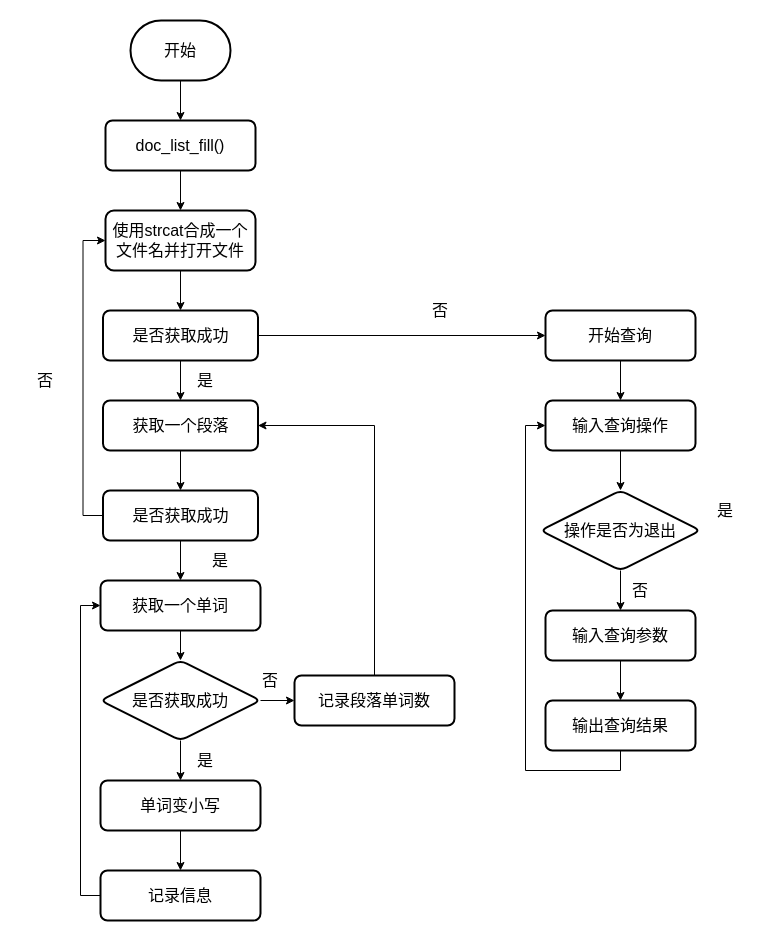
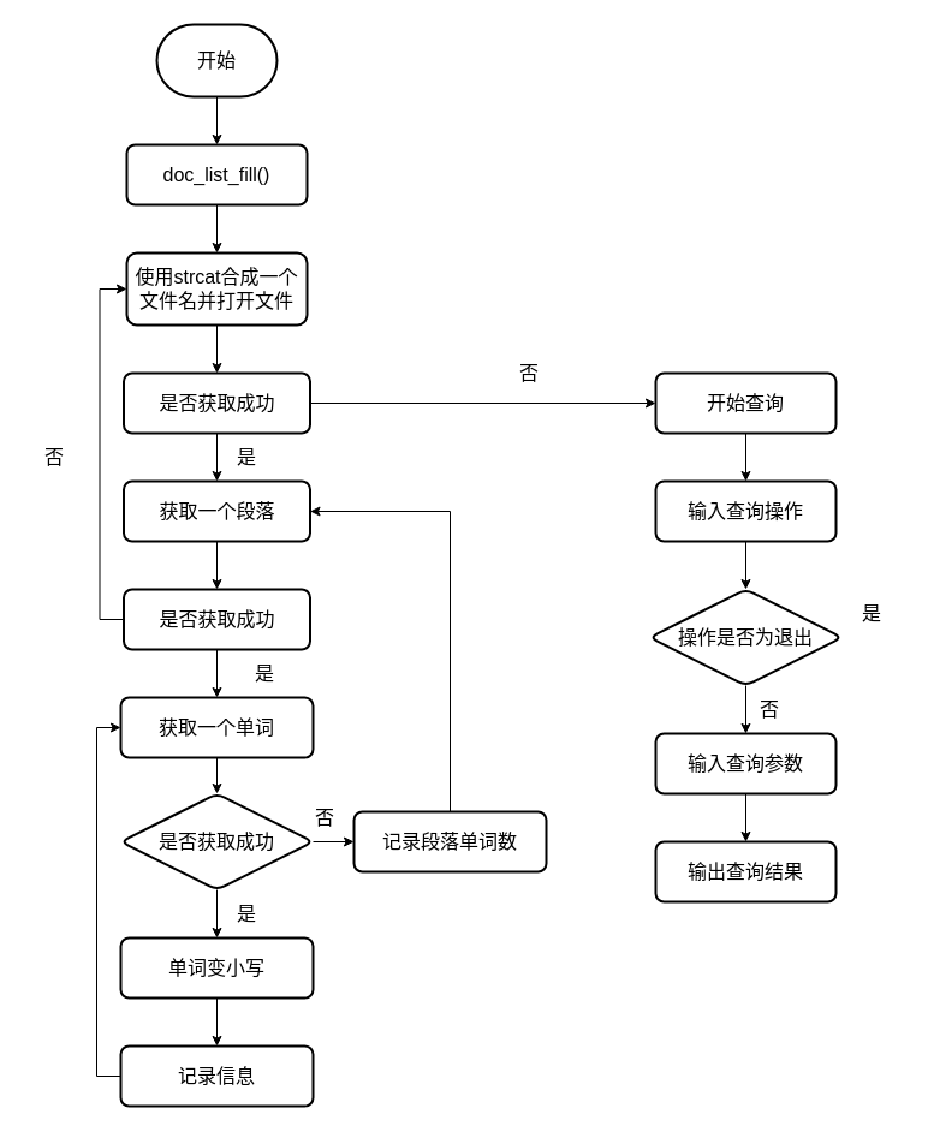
  <mxCell id="0" />
  <mxCell id="1" parent="0" />
  <mxCell id="2" style="edgeStyle=orthogonalEdgeStyle;rounded=0;orthogonalLoop=1;jettySize=auto;html=1;exitX=0.5;exitY=1;exitDx=0;exitDy=0;exitPerimeter=0;entryX=0.5;entryY=0;entryDx=0;entryDy=0;" edge="1" parent="1" source="3" target="5"><mxGeometry relative="1" as="geometry"><mxPoint x="180" y="130" as="targetPoint" /></mxGeometry></mxCell>
  <mxCell id="3" value="&lt;font style=&quot;font-size: 16px;&quot;&gt;开始&lt;/font&gt;" style="strokeWidth=2;html=1;shape=mxgraph.flowchart.terminator;whiteSpace=wrap;" vertex="1" parent="1"><mxGeometry x="130" y="20" width="100" height="60" as="geometry" /></mxCell>
  <mxCell id="4" value="" style="edgeStyle=orthogonalEdgeStyle;rounded=0;orthogonalLoop=1;jettySize=auto;html=1;" edge="1" parent="1" source="5" target="7"><mxGeometry relative="1" as="geometry" /></mxCell>
  <mxCell id="5" value="&lt;font style=&quot;font-size: 16px;&quot;&gt;doc_list_fill()&lt;/font&gt;" style="rounded=1;whiteSpace=wrap;html=1;absoluteArcSize=1;arcSize=14;strokeWidth=2;" vertex="1" parent="1"><mxGeometry x="105" y="120" width="150" height="50" as="geometry" /></mxCell>
  <mxCell id="6" style="edgeStyle=orthogonalEdgeStyle;rounded=0;orthogonalLoop=1;jettySize=auto;html=1;exitX=0.5;exitY=1;exitDx=0;exitDy=0;" edge="1" parent="1" source="7" target="30"><mxGeometry relative="1" as="geometry" /></mxCell>
  <mxCell id="7" value="&lt;font style=&quot;font-size: 16px;&quot;&gt;使用strcat合成一个文件名并打开文件&lt;/font&gt;" style="whiteSpace=wrap;html=1;rounded=1;arcSize=14;strokeWidth=2;" vertex="1" parent="1"><mxGeometry x="105" y="210" width="150" height="60" as="geometry" /></mxCell>
  <mxCell id="8" style="edgeStyle=orthogonalEdgeStyle;rounded=0;orthogonalLoop=1;jettySize=auto;html=1;exitX=0.5;exitY=1;exitDx=0;exitDy=0;entryX=0.5;entryY=0;entryDx=0;entryDy=0;" edge="1" parent="1" source="9" target="25"><mxGeometry relative="1" as="geometry" /></mxCell>
  <mxCell id="9" value="&lt;font style=&quot;font-size: 16px;&quot;&gt;获取一个段落&lt;/font&gt;" style="whiteSpace=wrap;html=1;rounded=1;arcSize=14;strokeWidth=2;" vertex="1" parent="1"><mxGeometry x="102.5" y="400" width="155" height="50" as="geometry" /></mxCell>
  <mxCell id="10" style="edgeStyle=orthogonalEdgeStyle;rounded=0;orthogonalLoop=1;jettySize=auto;html=1;exitX=0.5;exitY=1;exitDx=0;exitDy=0;entryX=0.5;entryY=0;entryDx=0;entryDy=0;" edge="1" parent="1" source="11" target="14"><mxGeometry relative="1" as="geometry" /></mxCell>
  <mxCell id="11" value="&lt;font style=&quot;font-size: 16px;&quot;&gt;获取一个单词&lt;/font&gt;" style="whiteSpace=wrap;html=1;rounded=1;arcSize=14;strokeWidth=2;" vertex="1" parent="1"><mxGeometry x="100" y="580" width="160" height="50" as="geometry" /></mxCell>
  <mxCell id="12" style="edgeStyle=orthogonalEdgeStyle;rounded=0;orthogonalLoop=1;jettySize=auto;html=1;exitX=1;exitY=0.5;exitDx=0;exitDy=0;" edge="1" parent="1" source="14" target="22"><mxGeometry relative="1" as="geometry" /></mxCell>
  <mxCell id="13" style="edgeStyle=orthogonalEdgeStyle;rounded=0;orthogonalLoop=1;jettySize=auto;html=1;exitX=0.5;exitY=1;exitDx=0;exitDy=0;entryX=0.5;entryY=0;entryDx=0;entryDy=0;" edge="1" parent="1" source="14" target="20"><mxGeometry relative="1" as="geometry" /></mxCell>
  <mxCell id="14" value="&lt;font style=&quot;font-size: 16px;&quot;&gt;是否获取成功&lt;/font&gt;" style="rhombus;whiteSpace=wrap;html=1;rounded=1;arcSize=14;strokeWidth=2;" vertex="1" parent="1"><mxGeometry x="100" y="660" width="160" height="80" as="geometry" /></mxCell>
  <mxCell id="15" style="edgeStyle=orthogonalEdgeStyle;rounded=0;orthogonalLoop=1;jettySize=auto;html=1;exitX=0;exitY=0.5;exitDx=0;exitDy=0;entryX=0;entryY=0.5;entryDx=0;entryDy=0;" edge="1" parent="1" source="16" target="11"><mxGeometry relative="1" as="geometry" /></mxCell>
  <mxCell id="16" value="&lt;font style=&quot;font-size: 16px;&quot;&gt;记录信息&lt;/font&gt;" style="whiteSpace=wrap;html=1;rounded=1;arcSize=14;strokeWidth=2;" vertex="1" parent="1"><mxGeometry x="100" y="870" width="160" height="50" as="geometry" /></mxCell>
  <mxCell id="17" value="&lt;font style=&quot;font-size: 16px;&quot;&gt;是&lt;/font&gt;" style="whiteSpace=wrap;html=1;fillColor=#f5f5f5;fontColor=#000000;strokeColor=#666666;opacity=0;fontSize=16;" vertex="1" parent="1"><mxGeometry x="180" y="740" width="50" height="40" as="geometry" /></mxCell>
  <mxCell id="18" value="&lt;font style=&quot;font-size: 16px;&quot;&gt;否&lt;/font&gt;" style="whiteSpace=wrap;html=1;fillColor=#f5f5f5;fontColor=#000000;strokeColor=#666666;opacity=0;fontSize=16;" vertex="1" parent="1"><mxGeometry x="245" y="660" width="50" height="40" as="geometry" /></mxCell>
  <mxCell id="19" style="edgeStyle=orthogonalEdgeStyle;rounded=0;orthogonalLoop=1;jettySize=auto;html=1;exitX=0.5;exitY=1;exitDx=0;exitDy=0;entryX=0.5;entryY=0;entryDx=0;entryDy=0;" edge="1" parent="1" source="20" target="16"><mxGeometry relative="1" as="geometry" /></mxCell>
  <mxCell id="20" value="&lt;font style=&quot;font-size: 16px;&quot;&gt;单词变小写&lt;/font&gt;" style="rounded=1;whiteSpace=wrap;html=1;absoluteArcSize=1;arcSize=14;strokeWidth=2;" vertex="1" parent="1"><mxGeometry x="100" y="780" width="160" height="50" as="geometry" /></mxCell>
  <mxCell id="21" style="edgeStyle=orthogonalEdgeStyle;rounded=0;orthogonalLoop=1;jettySize=auto;html=1;exitX=0.5;exitY=0;exitDx=0;exitDy=0;entryX=1;entryY=0.5;entryDx=0;entryDy=0;" edge="1" parent="1" source="22" target="9"><mxGeometry relative="1" as="geometry" /></mxCell>
  <mxCell id="22" value="&lt;font style=&quot;font-size: 16px;&quot;&gt;记录段落单词数&lt;/font&gt;" style="whiteSpace=wrap;html=1;rounded=1;arcSize=14;strokeWidth=2;" vertex="1" parent="1"><mxGeometry x="294" y="675" width="160" height="50" as="geometry" /></mxCell>
  <mxCell id="23" style="edgeStyle=orthogonalEdgeStyle;rounded=0;orthogonalLoop=1;jettySize=auto;html=1;exitX=0;exitY=0.5;exitDx=0;exitDy=0;entryX=0;entryY=0.5;entryDx=0;entryDy=0;" edge="1" parent="1" source="25" target="7"><mxGeometry relative="1" as="geometry" /></mxCell>
  <mxCell id="24" style="edgeStyle=orthogonalEdgeStyle;rounded=0;orthogonalLoop=1;jettySize=auto;html=1;exitX=0.5;exitY=1;exitDx=0;exitDy=0;" edge="1" parent="1" source="25" target="11"><mxGeometry relative="1" as="geometry" /></mxCell>
  <mxCell id="25" value="&lt;font style=&quot;font-size: 16px;&quot;&gt;是否获取成功&lt;/font&gt;" style="whiteSpace=wrap;html=1;rounded=1;arcSize=14;strokeWidth=2;" vertex="1" parent="1"><mxGeometry x="102.5" y="490" width="155" height="50" as="geometry" /></mxCell>
  <mxCell id="26" value="&lt;font style=&quot;font-size: 16px;&quot;&gt;是&lt;/font&gt;" style="whiteSpace=wrap;html=1;fillColor=#f5f5f5;fontColor=#000000;strokeColor=#666666;opacity=0;fontSize=16;" vertex="1" parent="1"><mxGeometry x="195" y="540" width="50" height="40" as="geometry" /></mxCell>
  <mxCell id="27" value="&lt;font style=&quot;font-size: 16px;&quot;&gt;否&lt;/font&gt;" style="whiteSpace=wrap;html=1;fillColor=#f5f5f5;fontColor=#000000;strokeColor=#666666;opacity=0;fontSize=16;" vertex="1" parent="1"><mxGeometry x="20" y="360" width="50" height="40" as="geometry" /></mxCell>
  <mxCell id="28" style="edgeStyle=orthogonalEdgeStyle;rounded=0;orthogonalLoop=1;jettySize=auto;html=1;exitX=0.5;exitY=1;exitDx=0;exitDy=0;" edge="1" parent="1" source="30" target="9"><mxGeometry relative="1" as="geometry" /></mxCell>
  <mxCell id="29" style="edgeStyle=orthogonalEdgeStyle;rounded=0;orthogonalLoop=1;jettySize=auto;html=1;exitX=1;exitY=0.5;exitDx=0;exitDy=0;entryX=0;entryY=0.5;entryDx=0;entryDy=0;" edge="1" parent="1" source="30" target="34"><mxGeometry relative="1" as="geometry" /></mxCell>
  <mxCell id="30" value="&lt;font style=&quot;font-size: 16px;&quot;&gt;是否获取成功&lt;/font&gt;" style="whiteSpace=wrap;html=1;rounded=1;arcSize=14;strokeWidth=2;" vertex="1" parent="1"><mxGeometry x="102.5" y="310" width="155" height="50" as="geometry" /></mxCell>
  <mxCell id="31" value="&lt;font style=&quot;font-size: 16px;&quot;&gt;是&lt;/font&gt;" style="whiteSpace=wrap;html=1;fillColor=#f5f5f5;fontColor=#000000;strokeColor=#666666;opacity=0;fontSize=16;" vertex="1" parent="1"><mxGeometry x="180" y="360" width="50" height="40" as="geometry" /></mxCell>
  <mxCell id="32" value="&lt;font style=&quot;font-size: 16px;&quot;&gt;否&lt;/font&gt;" style="whiteSpace=wrap;html=1;fillColor=#f5f5f5;fontColor=#000000;strokeColor=#666666;opacity=0;fontSize=16;" vertex="1" parent="1"><mxGeometry x="415" y="290" width="50" height="40" as="geometry" /></mxCell>
  <mxCell id="33" style="edgeStyle=orthogonalEdgeStyle;rounded=0;orthogonalLoop=1;jettySize=auto;html=1;exitX=0.5;exitY=1;exitDx=0;exitDy=0;entryX=0.5;entryY=0;entryDx=0;entryDy=0;" edge="1" parent="1" source="34" target="36"><mxGeometry relative="1" as="geometry" /></mxCell>
  <mxCell id="34" value="&lt;font style=&quot;font-size: 16px;&quot;&gt;开始查询&lt;/font&gt;" style="whiteSpace=wrap;html=1;rounded=1;arcSize=14;strokeWidth=2;" vertex="1" parent="1"><mxGeometry x="545" y="310" width="150" height="50" as="geometry" /></mxCell>
  <mxCell id="35" style="edgeStyle=orthogonalEdgeStyle;rounded=0;orthogonalLoop=1;jettySize=auto;html=1;exitX=0.5;exitY=1;exitDx=0;exitDy=0;" edge="1" parent="1" source="36" target="42"><mxGeometry relative="1" as="geometry" /></mxCell>
  <mxCell id="36" value="&lt;font style=&quot;font-size: 16px;&quot;&gt;输入查询操作&lt;/font&gt;" style="whiteSpace=wrap;html=1;rounded=1;arcSize=14;strokeWidth=2;" vertex="1" parent="1"><mxGeometry x="545" y="400" width="150" height="50" as="geometry" /></mxCell>
  <mxCell id="37" style="edgeStyle=orthogonalEdgeStyle;rounded=0;orthogonalLoop=1;jettySize=auto;html=1;exitX=0.5;exitY=1;exitDx=0;exitDy=0;entryX=0.5;entryY=0;entryDx=0;entryDy=0;" edge="1" parent="1" source="38" target="40"><mxGeometry relative="1" as="geometry" /></mxCell>
  <mxCell id="38" value="&lt;font style=&quot;font-size: 16px;&quot;&gt;输入查询参数&lt;/font&gt;" style="whiteSpace=wrap;html=1;rounded=1;arcSize=14;strokeWidth=2;" vertex="1" parent="1"><mxGeometry x="545" y="610" width="150" height="50" as="geometry" /></mxCell>
- <mxCell id="39" style="edgeStyle=orthogonalEdgeStyle;rounded=0;orthogonalLoop=1;jettySize=auto;html=1;exitX=0.5;exitY=1;exitDx=0;exitDy=0;entryX=0;entryY=0.5;entryDx=0;entryDy=0;" edge="1" parent="1" source="40" target="36"><mxGeometry relative="1" as="geometry" /></mxCell>
  <mxCell id="40" value="&lt;span style=&quot;font-size: 16px;&quot;&gt;输出查询结果&lt;br&gt;&lt;/span&gt;" style="whiteSpace=wrap;html=1;rounded=1;arcSize=14;strokeWidth=2;" vertex="1" parent="1"><mxGeometry x="545" y="700" width="150" height="50" as="geometry" /></mxCell>
  <mxCell id="41" style="edgeStyle=orthogonalEdgeStyle;rounded=0;orthogonalLoop=1;jettySize=auto;html=1;exitX=0.5;exitY=1;exitDx=0;exitDy=0;entryX=0.5;entryY=0;entryDx=0;entryDy=0;" edge="1" parent="1" source="42" target="38"><mxGeometry relative="1" as="geometry" /></mxCell>
  <mxCell id="42" value="&lt;font style=&quot;font-size: 16px;&quot;&gt;操作是否为退出&lt;/font&gt;" style="rhombus;whiteSpace=wrap;html=1;rounded=1;arcSize=14;strokeWidth=2;" vertex="1" parent="1"><mxGeometry x="540" y="490" width="160" height="80" as="geometry" /></mxCell>
  <mxCell id="43" value="&lt;font style=&quot;font-size: 16px;&quot;&gt;是&lt;/font&gt;" style="whiteSpace=wrap;html=1;fillColor=#f5f5f5;fontColor=#000000;strokeColor=#666666;opacity=0;fontSize=16;" vertex="1" parent="1"><mxGeometry x="700" y="490" width="50" height="40" as="geometry" /></mxCell>
  <mxCell id="44" value="&lt;font style=&quot;font-size: 16px;&quot;&gt;否&lt;/font&gt;" style="whiteSpace=wrap;html=1;fillColor=#f5f5f5;fontColor=#000000;strokeColor=#666666;opacity=0;fontSize=16;" vertex="1" parent="1"><mxGeometry x="615" y="570" width="50" height="40" as="geometry" /></mxCell>
